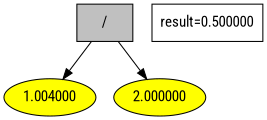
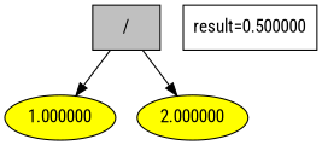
  digraph {
    fontname="Roboto Condensed"
    node [fillcolor=yellow style=filled fontname="Roboto Condensed"]
    edge [fontname="Roboto Condensed"]
    n1 [fillcolor=grey label="/" shape=box]
-   n2 [label=1.004000]
+   n2 [label=1.000000]
    n3 [label=2.000000]
    "result=0.500000" [shape=box fillcolor="" style=""]
    n1 -> n2
    n1 -> n3
  }
